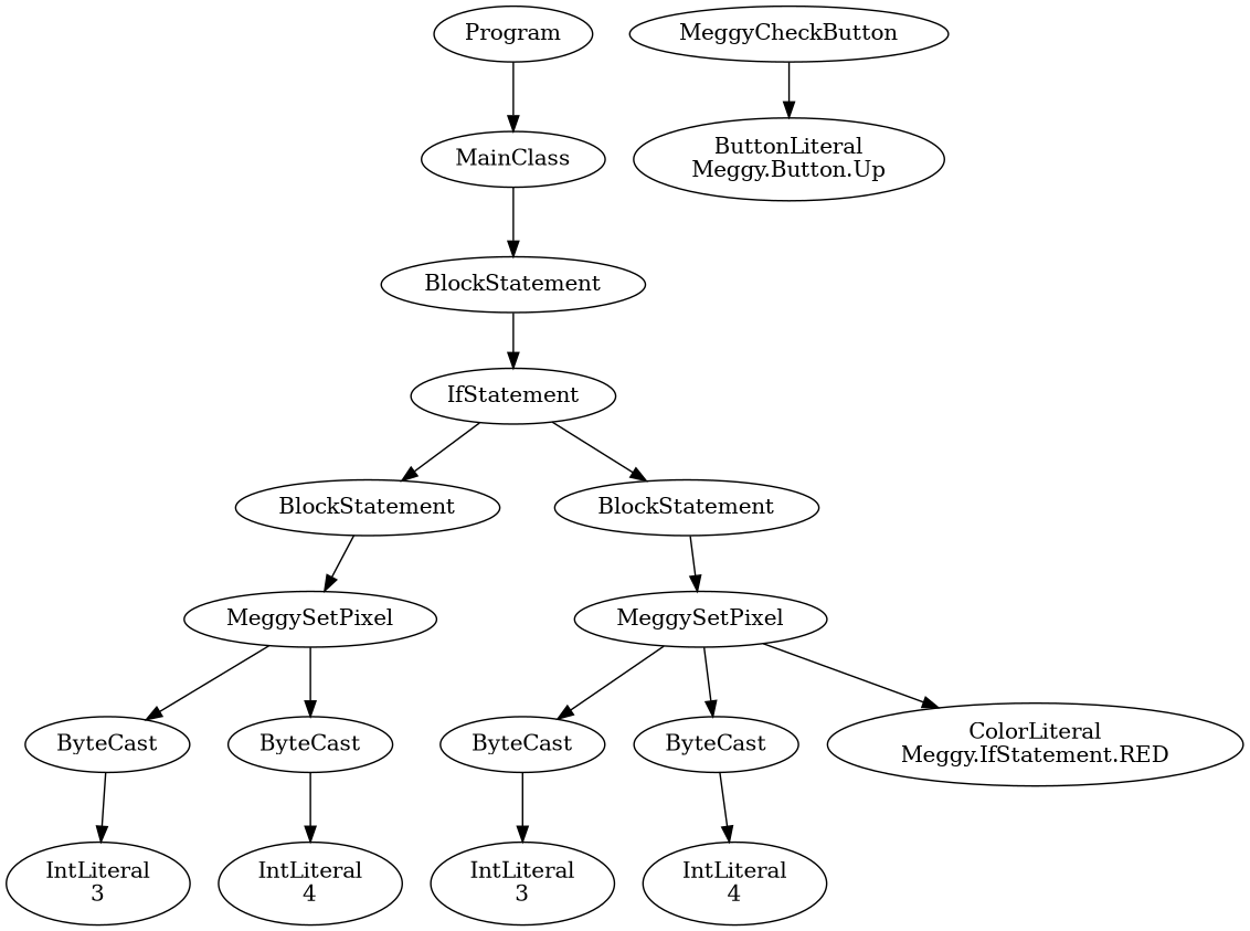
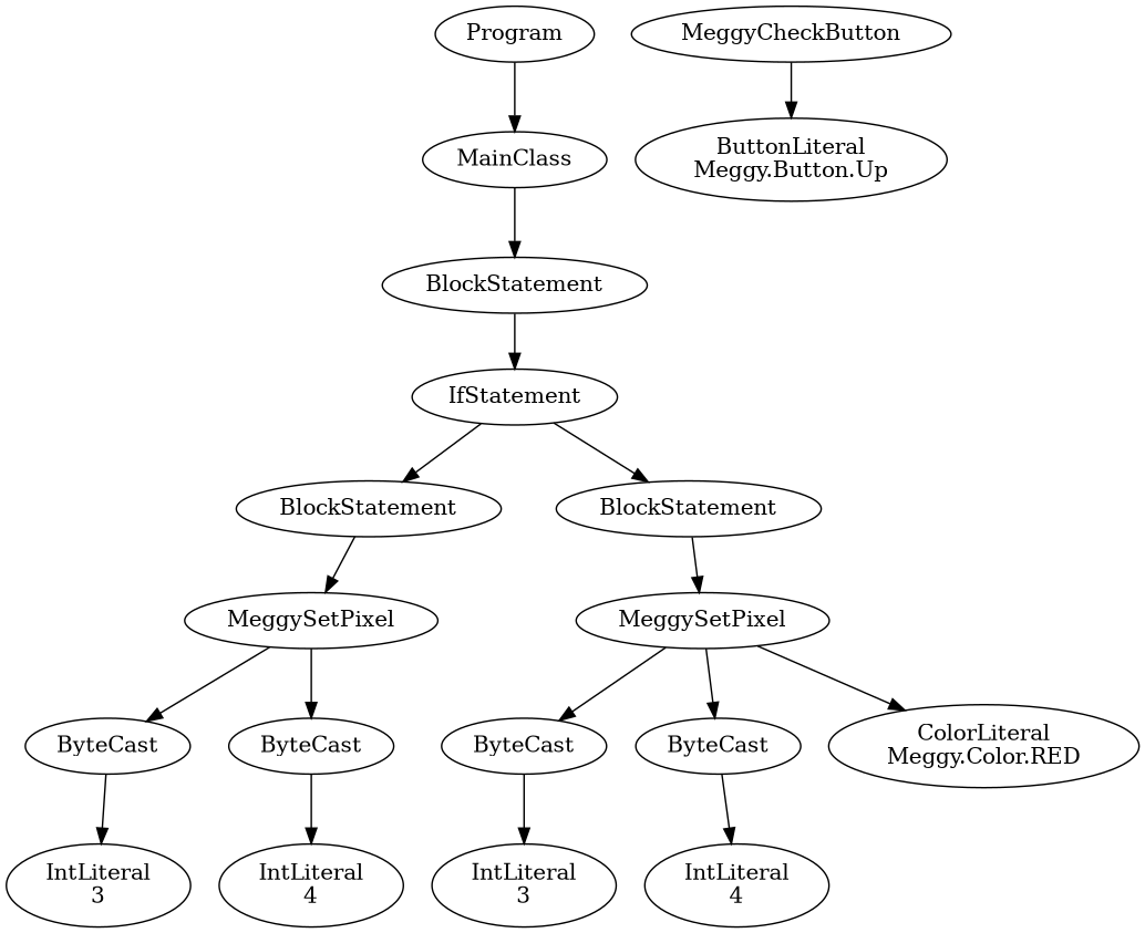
  digraph {
    n1 [label=Program]
    n2 [label=MainClass]
    n3 [label=BlockStatement]
    n4 [label=IfStatement]
    n5 [label=BlockStatement]
    n6 [label=BlockStatement]
    n7 [label=MeggyCheckButton]
    n8 [label="ButtonLiteral\nMeggy.Button.Up"]
    n9 [label=MeggySetPixel]
    n10 [label=MeggySetPixel]
    n11 [label=ByteCast]
    n12 [label=ByteCast]
    n13 [label="IntLiteral\n3"]
    n14 [label="IntLiteral\n4"]
    n15 [label=ByteCast]
    n16 [label=ByteCast]
-   n17 [label="ColorLiteral\nMeggy.IfStatement.RED"]
+   n17 [label="ColorLiteral\nMeggy.Color.RED"]
    n18 [label="IntLiteral\n3"]
    n19 [label="IntLiteral\n4"]
    n1 -> n2
    n2 -> n3
    n3 -> n4
    n4 -> n5
    n4 -> n6
    n5 -> n9
    n6 -> n10
    n7 -> n8
    n9 -> n11
    n9 -> n12
    n10 -> n15
    n10 -> n16
    n10 -> n17
    n11 -> n13
    n12 -> n14
    n15 -> n18
    n16 -> n19
  }
